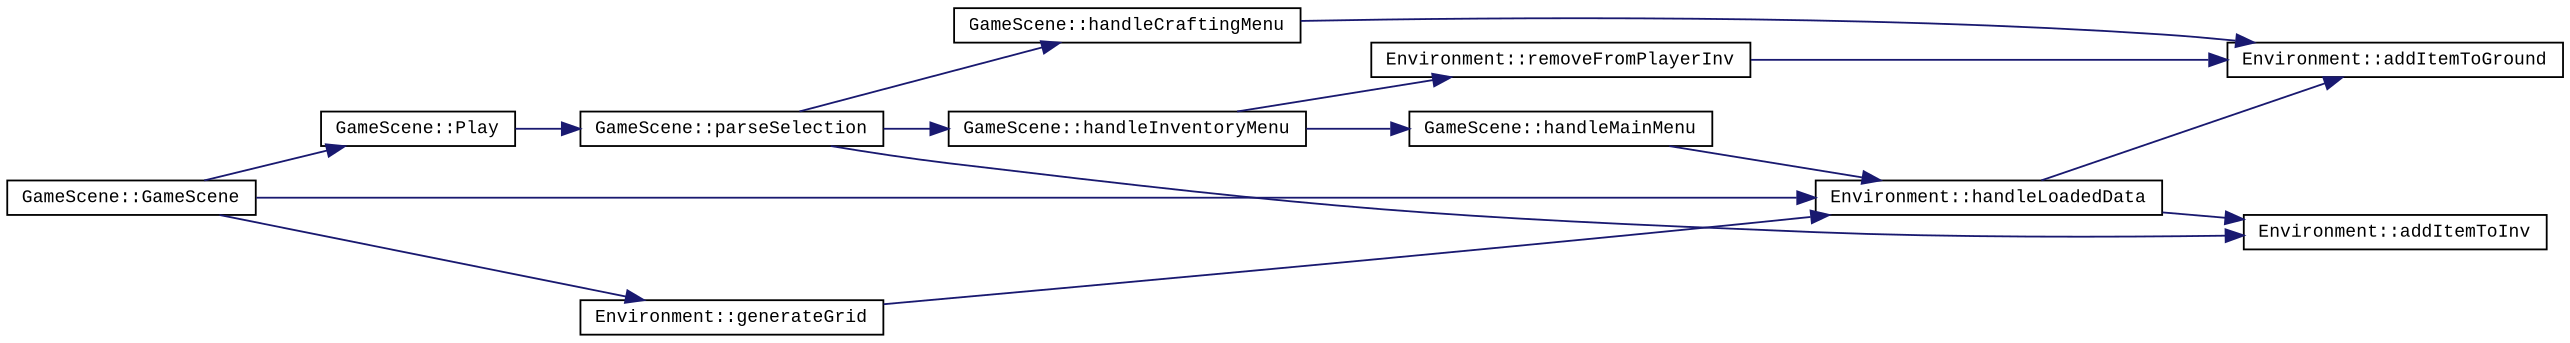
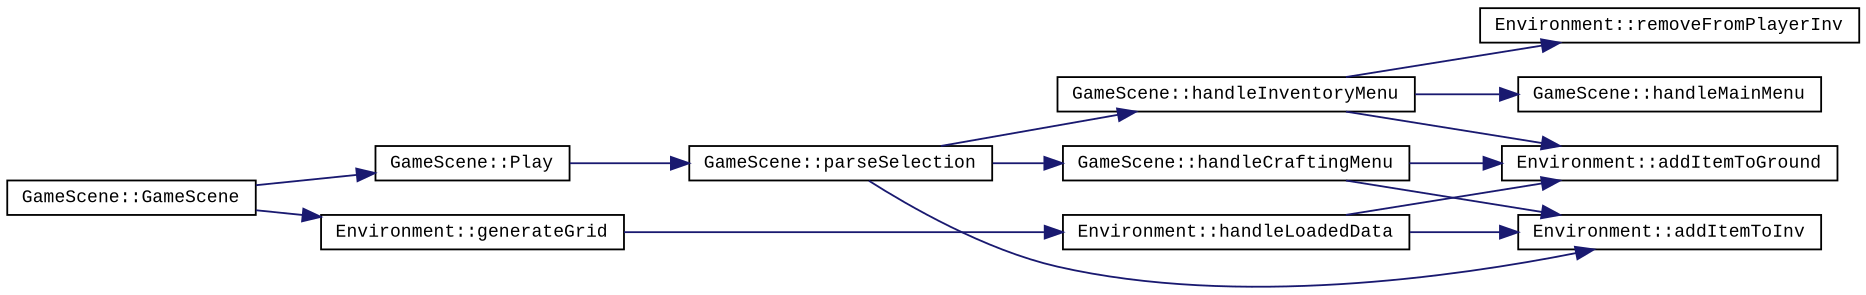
  digraph {
    fontname="Liberation Mono"
    rankdir=RL
    node [color=black fillcolor=white fontname="Liberation Mono" fontsize=10 shape=record style=filled]
    edge [color=midnightblue dir=back fontname="Liberation Mono" fontsize=10 labelfontname=Helvetica labelfontsize=10 style=solid]
    n1 [height=0.2 label="Environment::addItemToGround" width=0.4]
    n2 [height=0.2 label="Environment::removeFromPlayerInv" width=0.4]
    n3 [height=0.2 label="GameScene::handleCraftingMenu" width=0.4]
    n4 [height=0.2 label="Environment::handleLoadedData" width=0.4]
    n5 [height=0.2 label="GameScene::handleInventoryMenu" width=0.4]
    n6 [height=0.2 label="Environment::addItemToInv" width=0.4]
    n7 [height=0.2 label="GameScene::parseSelection" width=0.4]
    n8 [height=0.2 label="Environment::generateGrid" width=0.4]
    n9 [height=0.2 label="GameScene::GameScene" width=0.4]
    n10 [height=0.2 label="GameScene::handleMainMenu" width=0.4]
    n11 [height=0.2 label="GameScene::Play" width=0.4]
-   n1 -> n2
+   n1 -> n5
    n1 -> n3
    n1 -> n4
    n2 -> n5
    n3 -> n7
    n4 -> n8
-   n4 -> n9
-   n4 -> n10
    n5 -> n7
+   n6 -> n3
    n6 -> n4
    n6 -> n7
    n7 -> n11
    n8 -> n9
    n10 -> n5
    n11 -> n9
  }
